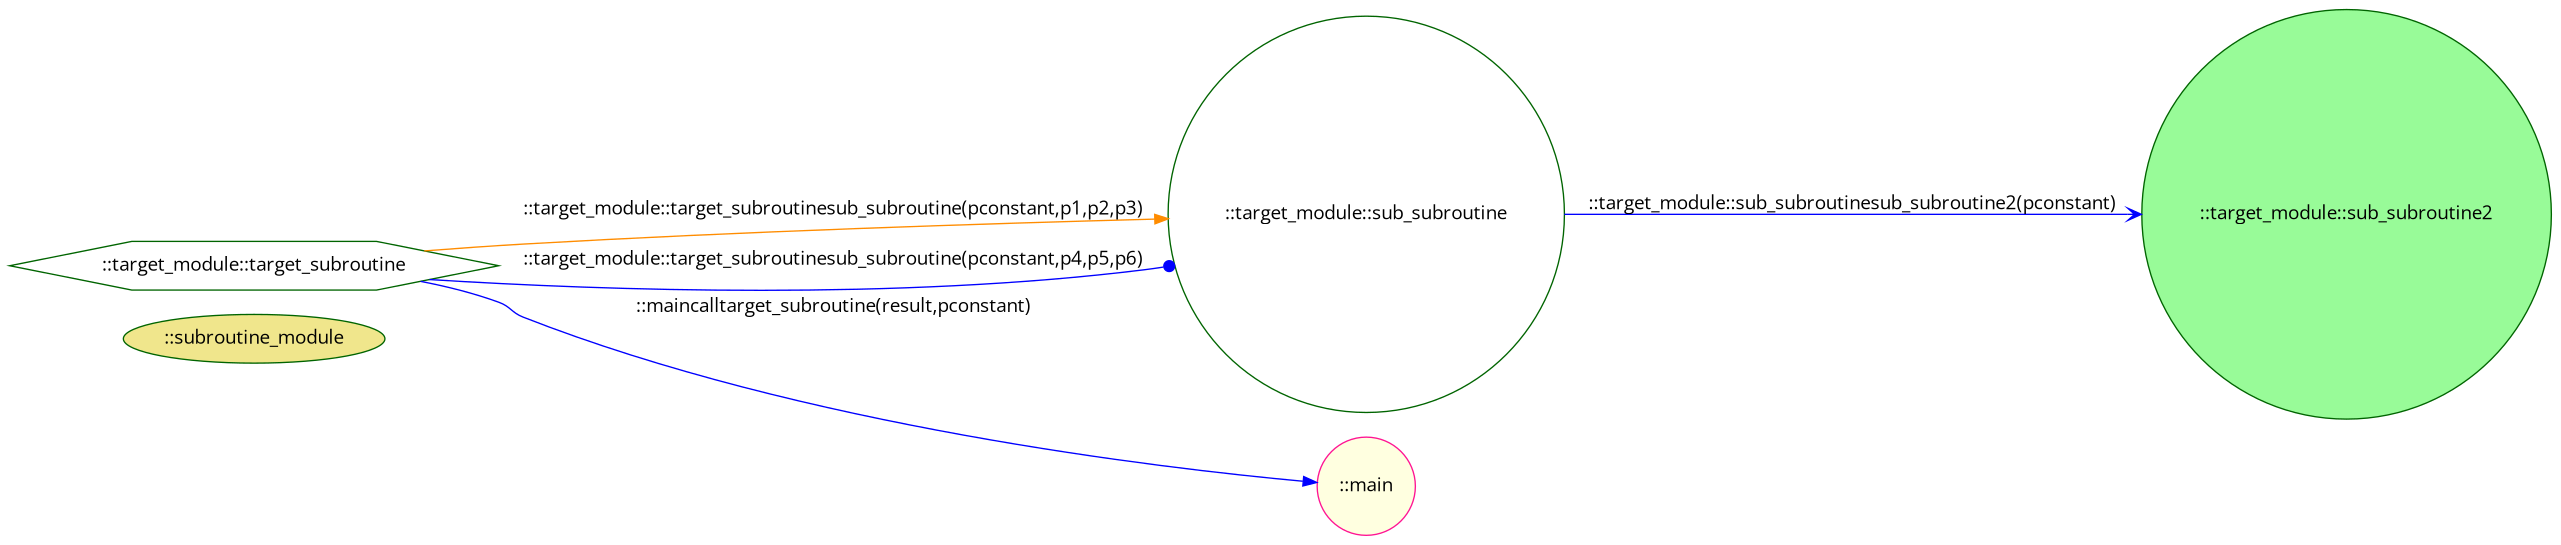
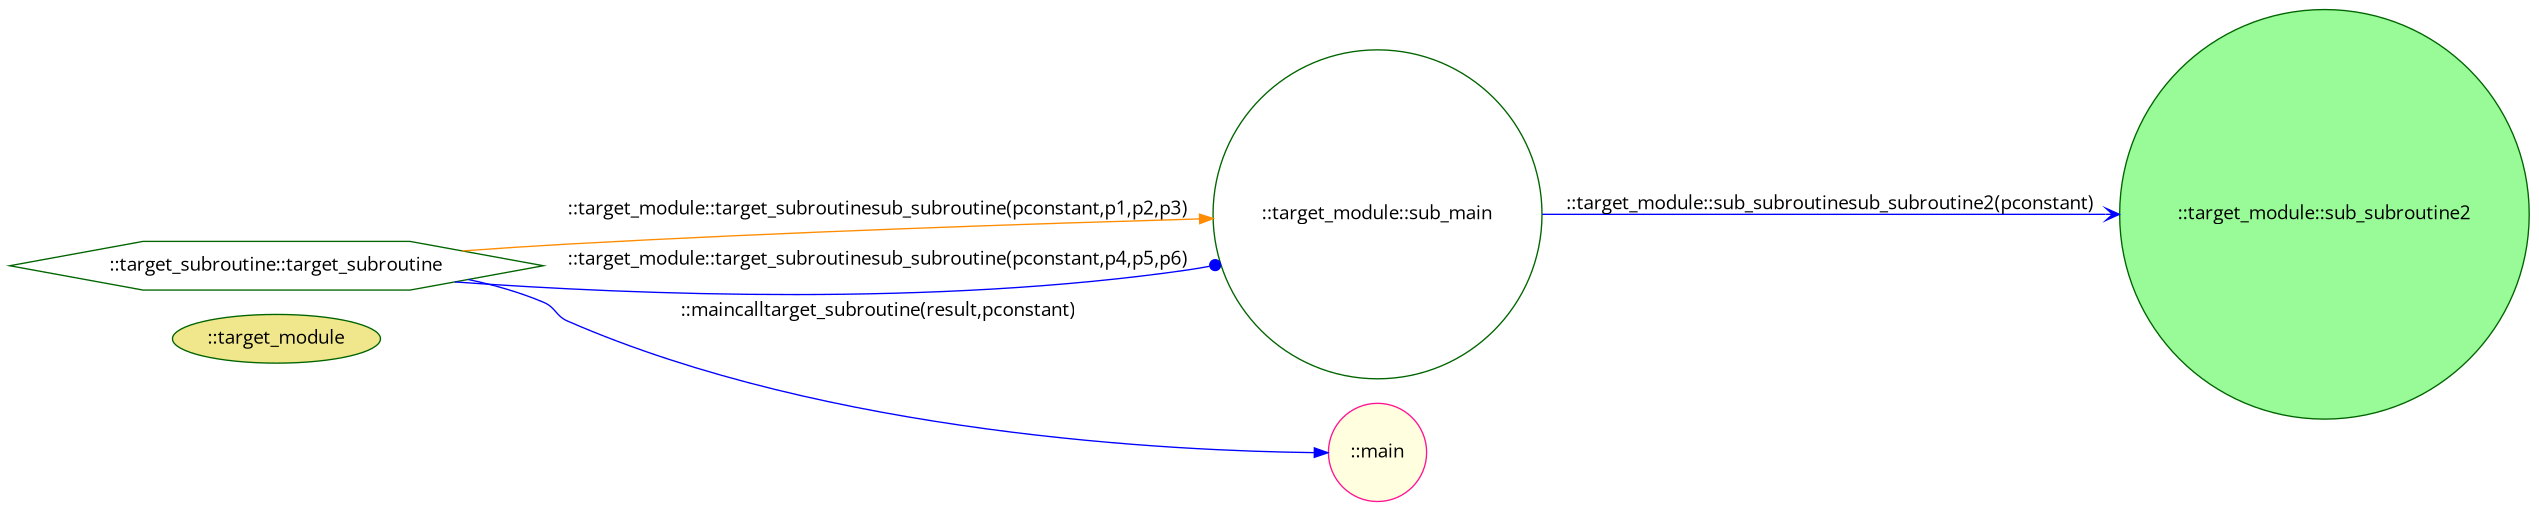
  digraph {
    fontname="Open Sans"
    rankdir=LR
    node [color=darkgreen fillcolor=white fontname="Open Sans" shape=circle style=filled]
    edge [arrowhead=normal color=blue fontname="Open Sans"]
-   n1 [fillcolor=khaki label="::subroutine_module" shape=ellipse]
-   n2 [label="::target_module::sub_subroutine"]
+   n1 [fillcolor=khaki label="::target_module" shape=ellipse]
+   n2 [label="::target_module::sub_main"]
    n3 [fillcolor=palegreen label="::target_module::sub_subroutine2"]
-   n4 [label="::target_module::target_subroutine" shape=hexagon]
+   n4 [label="::target_subroutine::target_subroutine" shape=hexagon]
    n5 [color=deeppink fillcolor=lightyellow label="::main"]
    n2 -> n3 [arrowhead=vee label="::target_module::sub_subroutinesub_subroutine2(pconstant)"]
    n4 -> n2 [color=darkorange label="::target_module::target_subroutinesub_subroutine(pconstant,p1,p2,p3)"]
    n4 -> n2 [arrowhead=dot label="::target_module::target_subroutinesub_subroutine(pconstant,p4,p5,p6)"]
    n4 -> n5 [label="::maincalltarget_subroutine(result,pconstant)"]
  }
